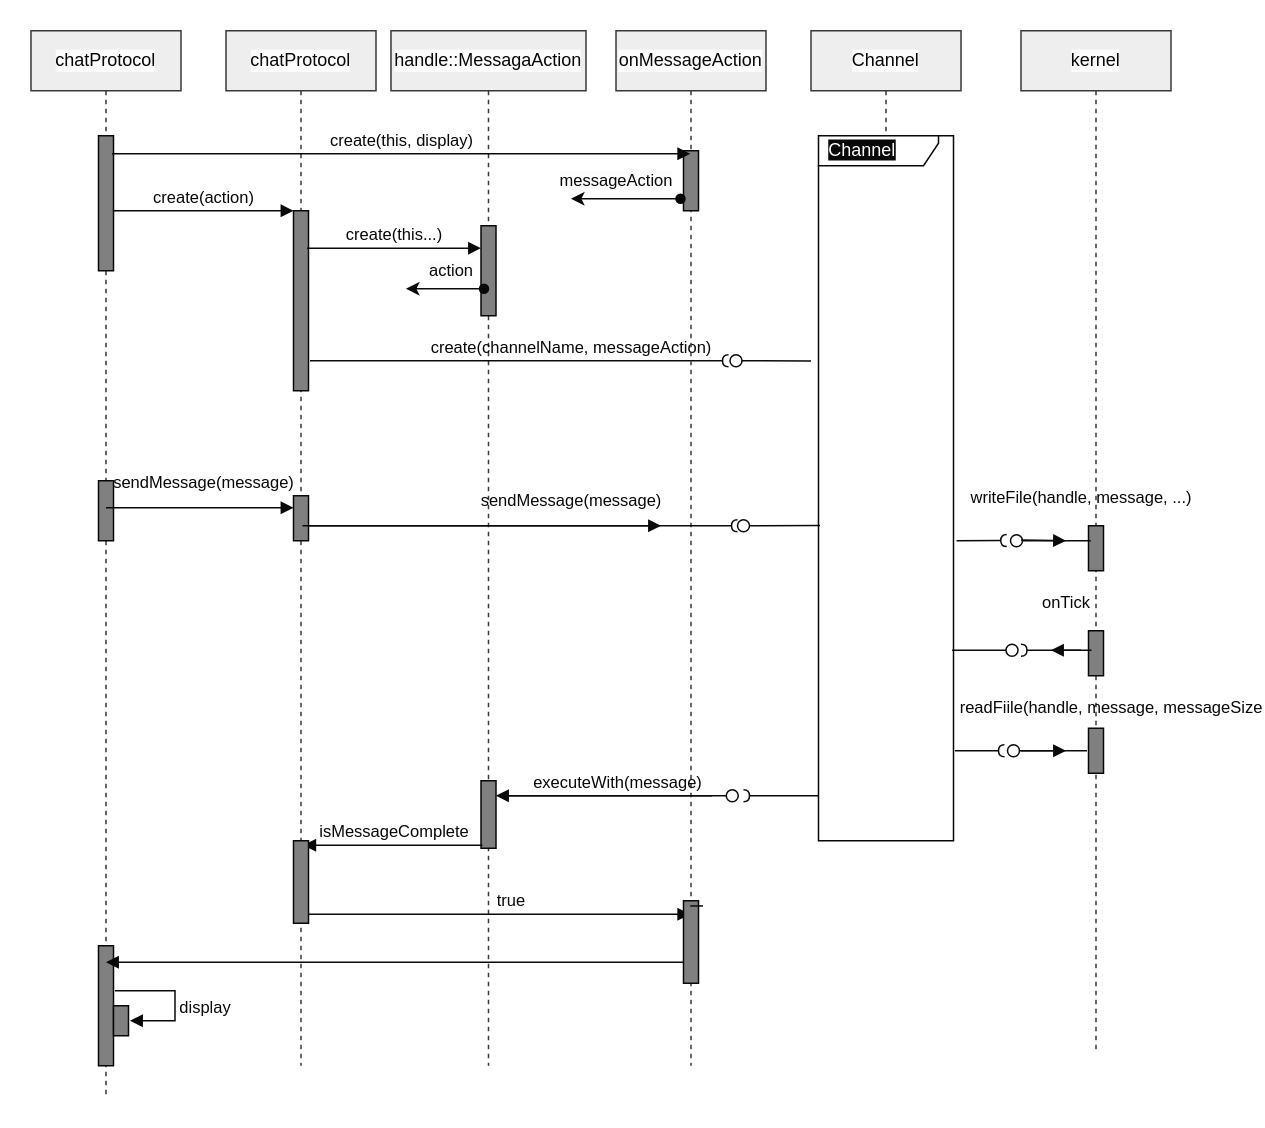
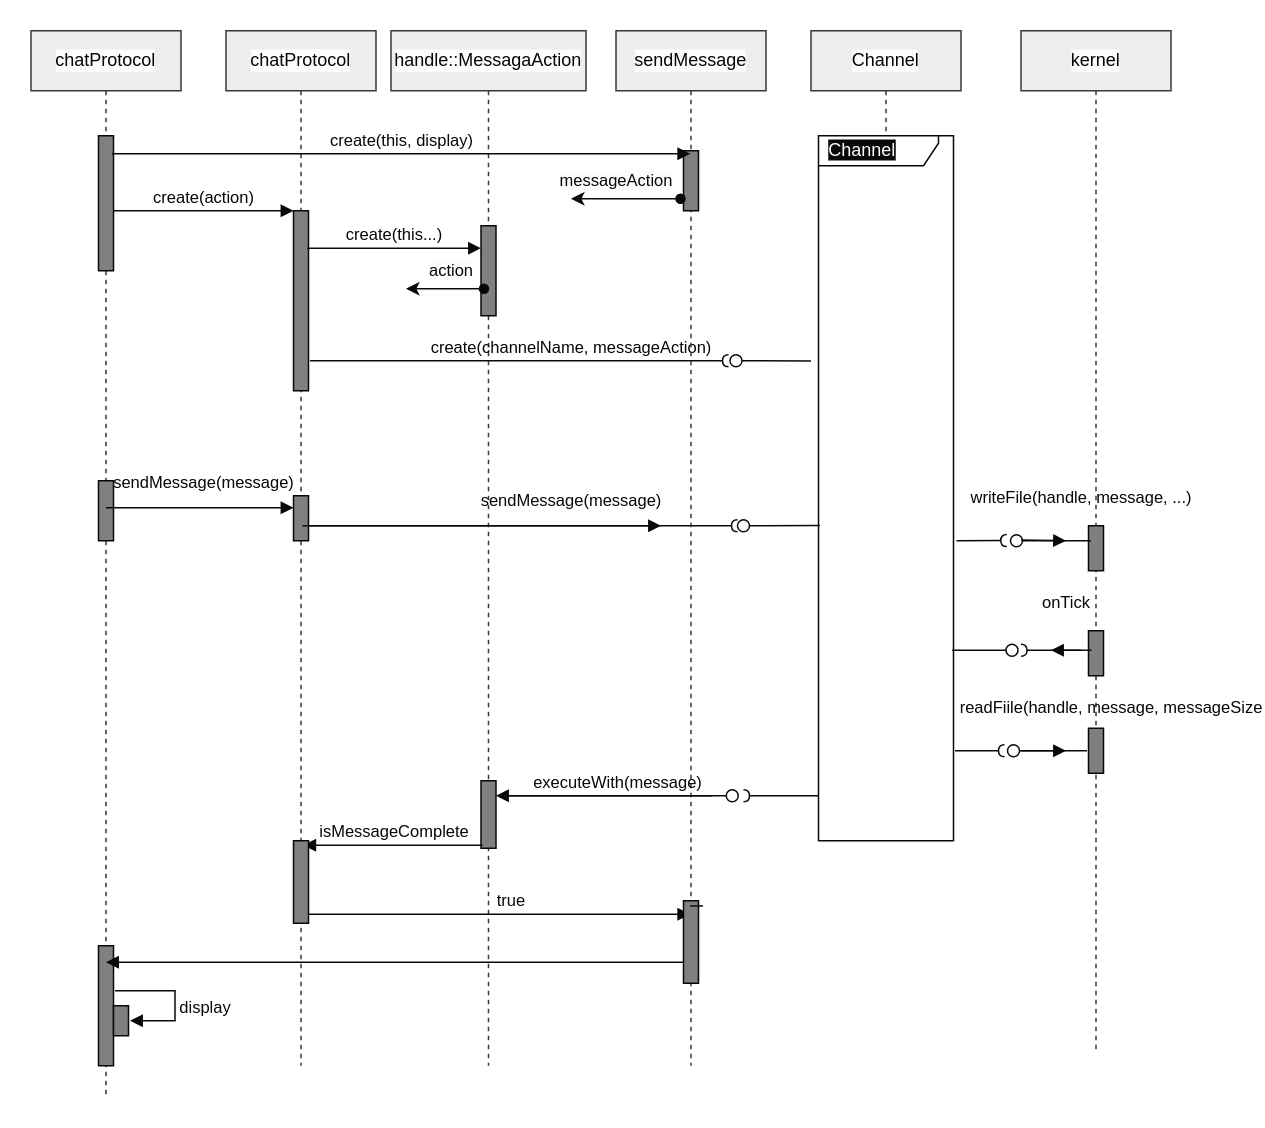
  <mxCell id="0" />
  <mxCell id="1" parent="0" />
  <mxCell id="2" value="Channel" style="shape=umlLifeline;perimeter=lifelinePerimeter;whiteSpace=wrap;html=1;container=1;collapsible=0;recursiveResize=0;outlineConnect=0;labelBackgroundColor=#FCFCFC;strokeColor=#36393d;fillColor=#eeeeee;fontColor=#050505;" vertex="1" parent="1"><mxGeometry x="540" y="20" width="100" height="70" as="geometry" /></mxCell>
  <mxCell id="3" value="chatProtocol" style="shape=umlLifeline;perimeter=lifelinePerimeter;whiteSpace=wrap;html=1;container=1;collapsible=0;recursiveResize=0;outlineConnect=0;labelBackgroundColor=#FCFCFC;strokeColor=#36393d;fillColor=#eeeeee;fontColor=#050505;" vertex="1" parent="1"><mxGeometry x="20" y="20" width="100" height="710" as="geometry" /></mxCell>
  <mxCell id="4" value="" style="html=1;points=[];perimeter=orthogonalPerimeter;fillColor=#808080;labelBackgroundColor=#FCFCFC;fontColor=#050505;strokeColor=#080808;" vertex="1" parent="3"><mxGeometry x="45" y="70" width="10" height="90" as="geometry" /></mxCell>
  <mxCell id="5" value="" style="html=1;points=[];perimeter=orthogonalPerimeter;fillColor=#808080;labelBackgroundColor=#FCFCFC;fontColor=#050505;strokeColor=#080808;" vertex="1" parent="3"><mxGeometry x="45" y="300" width="10" height="40" as="geometry" /></mxCell>
  <mxCell id="6" value="" style="html=1;points=[];perimeter=orthogonalPerimeter;fillColor=#808080;labelBackgroundColor=#FCFCFC;fontColor=#050505;strokeColor=#080808;" vertex="1" parent="3"><mxGeometry x="45" y="610" width="10" height="80" as="geometry" /></mxCell>
  <mxCell id="7" value="" style="html=1;points=[];perimeter=orthogonalPerimeter;fillColor=#808080;labelBackgroundColor=#FCFCFC;fontColor=#050505;strokeColor=#080808;" vertex="1" parent="3"><mxGeometry x="55" y="650" width="10" height="20" as="geometry" /></mxCell>
  <mxCell id="8" value="display" style="html=1;verticalAlign=bottom;labelBackgroundColor=none;endArrow=block;endFill=1;fontColor=#080808;strokeColor=#0A0A0A;rounded=0;" edge="1" parent="3"><mxGeometry x="0.333" y="-20" width="160" relative="1" as="geometry"><mxPoint x="56" y="640" as="sourcePoint" /><mxPoint x="66" y="660" as="targetPoint" /><mxPoint x="20" y="20" as="offset" /><Array as="points"><mxPoint x="96" y="640" /><mxPoint x="96" y="660" /></Array></mxGeometry></mxCell>
  <mxCell id="9" value="chatProtocol" style="shape=umlLifeline;perimeter=lifelinePerimeter;whiteSpace=wrap;html=1;container=1;collapsible=0;recursiveResize=0;outlineConnect=0;labelBackgroundColor=#FCFCFC;strokeColor=#36393d;fillColor=#eeeeee;fontColor=#080808;" vertex="1" parent="1"><mxGeometry x="150" y="20" width="100" height="690" as="geometry" /></mxCell>
  <mxCell id="10" value="" style="html=1;points=[];perimeter=orthogonalPerimeter;fillColor=#808080;labelBackgroundColor=#FCFCFC;fontColor=#050505;strokeColor=#080808;" vertex="1" parent="9"><mxGeometry x="45" y="120" width="10" height="120" as="geometry" /></mxCell>
  <mxCell id="11" value="" style="html=1;points=[];perimeter=orthogonalPerimeter;fillColor=#808080;labelBackgroundColor=#FCFCFC;fontColor=#050505;strokeColor=#080808;" vertex="1" parent="9"><mxGeometry x="45" y="310" width="10" height="30" as="geometry" /></mxCell>
  <mxCell id="12" value="handle::MessagaAction" style="shape=umlLifeline;perimeter=lifelinePerimeter;whiteSpace=wrap;html=1;container=1;collapsible=0;recursiveResize=0;outlineConnect=0;labelBackgroundColor=#FCFCFC;strokeColor=#36393d;fillColor=#eeeeee;fontColor=#080808;" vertex="1" parent="1"><mxGeometry x="260" y="20" width="130" height="690" as="geometry" /></mxCell>
  <mxCell id="13" value="" style="html=1;points=[];perimeter=orthogonalPerimeter;fillColor=#808080;labelBackgroundColor=#FCFCFC;fontColor=#050505;strokeColor=#080808;" vertex="1" parent="12"><mxGeometry x="60" y="130" width="10" height="60" as="geometry" /></mxCell>
  <mxCell id="14" value="" style="ellipse;html=1;fillColor=#000000;labelBackgroundColor=#FCFCFC;fontColor=#080808;strokeColor=#080808;strokeWidth=3;" vertex="1" parent="12"><mxGeometry x="60" y="170" width="4" height="4" as="geometry" /></mxCell>
  <mxCell id="15" value="create(channelName, messageAction)" style="html=1;verticalAlign=bottom;labelBackgroundColor=none;endArrow=halfCircle;endFill=0;endSize=2;fontColor=#080808;strokeColor=#0A0A0A;exitX=1.1;exitY=0.833;exitDx=0;exitDy=0;exitPerimeter=0;" edge="1" parent="12" source="10"><mxGeometry x="0.247" width="160" relative="1" as="geometry"><mxPoint x="-50" y="220" as="sourcePoint" /><mxPoint x="225" y="220" as="targetPoint" /><mxPoint as="offset" /></mxGeometry></mxCell>
  <mxCell id="16" value="" style="html=1;points=[];perimeter=orthogonalPerimeter;fillColor=#808080;labelBackgroundColor=#FCFCFC;fontColor=#050505;strokeColor=#080808;" vertex="1" parent="12"><mxGeometry x="60" y="500" width="10" height="45" as="geometry" /></mxCell>
- <mxCell id="17" value="onMessageAction" style="shape=umlLifeline;perimeter=lifelinePerimeter;whiteSpace=wrap;html=1;container=1;collapsible=0;recursiveResize=0;outlineConnect=0;labelBackgroundColor=#FCFCFC;strokeColor=#36393d;fillColor=#eeeeee;fontColor=#080808;" vertex="1" parent="1"><mxGeometry x="410" y="20" width="100" height="690" as="geometry" /></mxCell>
+ <mxCell id="17" value="sendMessage" style="shape=umlLifeline;perimeter=lifelinePerimeter;whiteSpace=wrap;html=1;container=1;collapsible=0;recursiveResize=0;outlineConnect=0;labelBackgroundColor=#FCFCFC;strokeColor=#36393d;fillColor=#eeeeee;fontColor=#080808;" vertex="1" parent="1"><mxGeometry x="410" y="20" width="100" height="690" as="geometry" /></mxCell>
  <mxCell id="18" value="" style="html=1;points=[];perimeter=orthogonalPerimeter;fillColor=#808080;labelBackgroundColor=#FCFCFC;fontColor=#050505;strokeColor=#080808;" vertex="1" parent="17"><mxGeometry x="45" y="80" width="10" height="40" as="geometry" /></mxCell>
  <mxCell id="19" value="" style="html=1;verticalAlign=bottom;labelBackgroundColor=none;endArrow=oval;endFill=0;endSize=8;fontColor=#080808;strokeColor=#0A0A0A;exitX=0.011;exitY=0.553;exitDx=0;exitDy=0;exitPerimeter=0;" edge="1" parent="17" source="32"><mxGeometry width="160" relative="1" as="geometry"><mxPoint x="125" y="330" as="sourcePoint" /><mxPoint x="85" y="330" as="targetPoint" /><Array as="points" /></mxGeometry></mxCell>
  <mxCell id="20" value="" style="html=1;verticalAlign=bottom;labelBackgroundColor=none;endArrow=block;endFill=1;fontColor=#080808;strokeColor=#0A0A0A;entryX=1.6;entryY=0.156;entryDx=0;entryDy=0;entryPerimeter=0;" edge="1" parent="17"><mxGeometry x="0.043" y="8" width="160" relative="1" as="geometry"><mxPoint x="64" y="510" as="sourcePoint" /><mxPoint x="-80" y="510.02" as="targetPoint" /><mxPoint as="offset" /></mxGeometry></mxCell>
  <mxCell id="21" value="kernel" style="shape=umlLifeline;perimeter=lifelinePerimeter;whiteSpace=wrap;html=1;container=1;collapsible=0;recursiveResize=0;outlineConnect=0;labelBackgroundColor=#FCFCFC;strokeColor=#36393d;fillColor=#eeeeee;fontColor=#050505;" vertex="1" parent="1"><mxGeometry x="680" y="20" width="100" height="680" as="geometry" /></mxCell>
  <mxCell id="22" value="" style="html=1;points=[];perimeter=orthogonalPerimeter;fillColor=#808080;labelBackgroundColor=#FCFCFC;fontColor=#050505;strokeColor=#080808;" vertex="1" parent="21"><mxGeometry x="45" y="330" width="10" height="30" as="geometry" /></mxCell>
  <mxCell id="23" value="" style="html=1;points=[];perimeter=orthogonalPerimeter;fillColor=#808080;labelBackgroundColor=#FCFCFC;fontColor=#050505;strokeColor=#080808;" vertex="1" parent="21"><mxGeometry x="45" y="400" width="10" height="30" as="geometry" /></mxCell>
  <mxCell id="24" value="" style="html=1;points=[];perimeter=orthogonalPerimeter;fillColor=#808080;labelBackgroundColor=#FCFCFC;fontColor=#050505;strokeColor=#080808;" vertex="1" parent="21"><mxGeometry x="45" y="465" width="10" height="30" as="geometry" /></mxCell>
  <mxCell id="25" value="messageAction" style="edgeStyle=none;html=1;labelBackgroundColor=#FCFCFC;fontColor=#080808;strokeColor=#0A0A0A;" edge="1" parent="1" source="26"><mxGeometry x="0.155" y="-12" relative="1" as="geometry"><mxPoint x="380" y="132" as="targetPoint" /><mxPoint as="offset" /></mxGeometry></mxCell>
  <mxCell id="26" value="" style="ellipse;html=1;fillColor=#000000;labelBackgroundColor=#FCFCFC;fontColor=#080808;strokeColor=#080808;strokeWidth=3;" vertex="1" parent="1"><mxGeometry x="451" y="130" width="4" height="4" as="geometry" /></mxCell>
  <mxCell id="27" value="" style="endArrow=none;html=1;rounded=0;align=center;verticalAlign=top;endFill=0;labelBackgroundColor=none;endSize=6;fontColor=#080808;strokeColor=#0A0A0A;exitX=0.1;exitY=0.825;exitDx=0;exitDy=0;exitPerimeter=0;" edge="1" parent="1" source="18" target="26"><mxGeometry relative="1" as="geometry"><mxPoint x="400" y="133" as="targetPoint" /><mxPoint x="456" y="133" as="sourcePoint" /></mxGeometry></mxCell>
  <mxCell id="28" value="create(action)" style="html=1;verticalAlign=bottom;labelBackgroundColor=none;endArrow=block;endFill=1;fontColor=#080808;strokeColor=#0A0A0A;" edge="1" parent="1" source="4" target="10"><mxGeometry width="160" relative="1" as="geometry"><mxPoint x="95" y="110" as="sourcePoint" /><mxPoint x="469.5" y="110" as="targetPoint" /></mxGeometry></mxCell>
  <mxCell id="29" value="create(this...)" style="html=1;verticalAlign=bottom;labelBackgroundColor=none;endArrow=block;endFill=1;fontColor=#080808;strokeColor=#0A0A0A;exitX=0.9;exitY=0.208;exitDx=0;exitDy=0;exitPerimeter=0;" edge="1" parent="1" source="10" target="13"><mxGeometry width="160" relative="1" as="geometry"><mxPoint x="105" y="120" as="sourcePoint" /><mxPoint x="479.5" y="120" as="targetPoint" /></mxGeometry></mxCell>
  <mxCell id="30" value="&lt;span style=&quot;background-color: rgb(252 , 252 , 252)&quot;&gt;action&lt;/span&gt;" style="edgeStyle=none;html=1;fontColor=#080808;strokeColor=#0A0A0A;" edge="1" parent="1" source="14"><mxGeometry x="-0.2" y="-12" relative="1" as="geometry"><mxPoint x="270" y="192" as="targetPoint" /><mxPoint as="offset" /></mxGeometry></mxCell>
  <mxCell id="31" value="" style="html=1;verticalAlign=bottom;labelBackgroundColor=none;endArrow=oval;endFill=0;endSize=8;fontColor=#080808;strokeColor=#0A0A0A;exitX=0;exitY=0.463;exitDx=0;exitDy=0;exitPerimeter=0;" edge="1" parent="1"><mxGeometry width="160" relative="1" as="geometry"><mxPoint x="540" y="240.16" as="sourcePoint" /><mxPoint x="490" y="240" as="targetPoint" /><Array as="points" /></mxGeometry></mxCell>
  <mxCell id="32" value="&lt;font style=&quot;background-color: rgb(8 , 8 , 8)&quot; color=&quot;#ffffff&quot;&gt;Channel&lt;/font&gt;" style="shape=umlFrame;whiteSpace=wrap;html=1;width=80;height=20;boundedLbl=1;verticalAlign=middle;align=left;spacingLeft=5;strokeColor=#080808;" vertex="1" parent="1"><mxGeometry x="545" y="90" width="90" height="470" as="geometry" /></mxCell>
  <mxCell id="33" value="sendMessage(message)" style="html=1;verticalAlign=bottom;labelBackgroundColor=none;endArrow=block;endFill=1;fontColor=#080808;strokeColor=#0A0A0A;entryX=0;entryY=0.3;entryDx=0;entryDy=0;entryPerimeter=0;exitX=0.5;exitY=0.45;exitDx=0;exitDy=0;exitPerimeter=0;" edge="1" parent="1" source="5"><mxGeometry x="0.043" y="8" width="160" relative="1" as="geometry"><mxPoint x="85" y="338" as="sourcePoint" /><mxPoint x="195" y="338" as="targetPoint" /><mxPoint as="offset" /></mxGeometry></mxCell>
  <mxCell id="34" value="create(this, display)" style="html=1;verticalAlign=bottom;labelBackgroundColor=none;endArrow=block;endFill=1;fontColor=#080808;strokeColor=#0A0A0A;exitX=0.9;exitY=0.133;exitDx=0;exitDy=0;exitPerimeter=0;" edge="1" parent="1" source="4" target="17"><mxGeometry width="160" relative="1" as="geometry"><mxPoint x="85" y="100" as="sourcePoint" /><mxPoint x="245" y="100" as="targetPoint" /></mxGeometry></mxCell>
  <mxCell id="35" value="sendMessage(message)" style="html=1;verticalAlign=bottom;labelBackgroundColor=none;endArrow=block;endFill=1;fontColor=#080808;strokeColor=#0A0A0A;exitX=1;exitY=0.6;exitDx=0;exitDy=0;exitPerimeter=0;" edge="1" parent="1"><mxGeometry x="0.489" y="8" width="160" relative="1" as="geometry"><mxPoint x="205" y="350" as="sourcePoint" /><mxPoint x="440" y="350" as="targetPoint" /><mxPoint as="offset" /></mxGeometry></mxCell>
  <mxCell id="36" value="" style="html=1;verticalAlign=bottom;labelBackgroundColor=none;endArrow=halfCircle;endFill=0;endSize=2;fontColor=#080808;strokeColor=#0A0A0A;" edge="1" parent="1"><mxGeometry width="160" relative="1" as="geometry"><mxPoint x="201" y="350" as="sourcePoint" /><mxPoint x="491" y="350" as="targetPoint" /></mxGeometry></mxCell>
  <mxCell id="37" value="" style="html=1;verticalAlign=bottom;labelBackgroundColor=none;endArrow=halfCircle;endFill=0;endSize=2;fontColor=#080808;strokeColor=#0A0A0A;" edge="1" parent="1"><mxGeometry width="160" relative="1" as="geometry"><mxPoint x="545" y="530" as="sourcePoint" /><mxPoint x="495" y="530" as="targetPoint" /></mxGeometry></mxCell>
  <mxCell id="38" value="executeWith(message)" style="html=1;verticalAlign=bottom;labelBackgroundColor=none;endArrow=oval;endFill=0;endSize=8;fontColor=#080808;strokeColor=#0A0A0A;" edge="1" parent="1"><mxGeometry width="160" relative="1" as="geometry"><mxPoint x="334" y="530" as="sourcePoint" /><mxPoint x="487.5" y="530" as="targetPoint" /><Array as="points" /></mxGeometry></mxCell>
  <mxCell id="39" value="isMessageComplete" style="html=1;verticalAlign=bottom;labelBackgroundColor=none;endArrow=block;endFill=1;fontColor=#080808;strokeColor=#0A0A0A;exitX=-0.1;exitY=0.911;exitDx=0;exitDy=0;exitPerimeter=0;" edge="1" parent="1"><mxGeometry x="-0.013" width="160" relative="1" as="geometry"><mxPoint x="321" y="562.995" as="sourcePoint" /><mxPoint x="201.5" y="562.995" as="targetPoint" /><mxPoint as="offset" /></mxGeometry></mxCell>
  <mxCell id="40" value="true" style="html=1;verticalAlign=bottom;labelBackgroundColor=none;endArrow=block;endFill=1;fontColor=#080808;strokeColor=#0A0A0A;exitX=1;exitY=0.891;exitDx=0;exitDy=0;exitPerimeter=0;" edge="1" parent="1" source="51" target="17"><mxGeometry x="0.061" width="160" relative="1" as="geometry"><mxPoint x="80" y="348" as="sourcePoint" /><mxPoint x="205" y="348" as="targetPoint" /><mxPoint as="offset" /></mxGeometry></mxCell>
  <mxCell id="41" value="" style="html=1;verticalAlign=bottom;labelBackgroundColor=none;endArrow=block;endFill=1;fontColor=#080808;strokeColor=#0A0A0A;startArrow=none;" edge="1" parent="1"><mxGeometry x="0.043" y="8" width="160" relative="1" as="geometry"><mxPoint x="455" y="641" as="sourcePoint" /><mxPoint x="70" y="641" as="targetPoint" /><mxPoint as="offset" /><Array as="points"><mxPoint x="220" y="641" /></Array></mxGeometry></mxCell>
  <mxCell id="42" value="" style="html=1;verticalAlign=bottom;labelBackgroundColor=none;endArrow=oval;endFill=0;endSize=8;fontColor=#080808;strokeColor=#0A0A0A;" edge="1" parent="1"><mxGeometry width="160" relative="1" as="geometry"><mxPoint x="726.5" y="360" as="sourcePoint" /><mxPoint x="677" y="360" as="targetPoint" /><Array as="points" /></mxGeometry></mxCell>
  <mxCell id="43" value="" style="html=1;verticalAlign=bottom;labelBackgroundColor=none;endArrow=halfCircle;endFill=0;endSize=2;fontColor=#080808;strokeColor=#0A0A0A;" edge="1" parent="1"><mxGeometry width="160" relative="1" as="geometry"><mxPoint x="637" y="360" as="sourcePoint" /><mxPoint x="670.5" y="359.9" as="targetPoint" /></mxGeometry></mxCell>
  <mxCell id="44" value="writeFile(handle, message, ...)" style="html=1;verticalAlign=bottom;labelBackgroundColor=none;endArrow=block;endFill=1;fontColor=#080808;strokeColor=#0A0A0A;exitX=0.9;exitY=0.208;exitDx=0;exitDy=0;exitPerimeter=0;" edge="1" parent="1"><mxGeometry x="1" y="22" width="160" relative="1" as="geometry"><mxPoint x="680" y="359.5" as="sourcePoint" /><mxPoint x="710" y="360" as="targetPoint" /><mxPoint x="10" y="2" as="offset" /></mxGeometry></mxCell>
  <mxCell id="45" value="" style="html=1;verticalAlign=bottom;labelBackgroundColor=none;endArrow=halfCircle;endFill=0;endSize=2;fontColor=#080808;strokeColor=#0A0A0A;exitX=1.022;exitY=0.949;exitDx=0;exitDy=0;exitPerimeter=0;" edge="1" parent="1"><mxGeometry width="160" relative="1" as="geometry"><mxPoint x="635.98" y="500.07" as="sourcePoint" /><mxPoint x="669" y="500" as="targetPoint" /></mxGeometry></mxCell>
  <mxCell id="46" value="" style="html=1;verticalAlign=bottom;labelBackgroundColor=none;endArrow=oval;endFill=0;endSize=8;fontColor=#080808;strokeColor=#0A0A0A;exitX=-0.1;exitY=0.5;exitDx=0;exitDy=0;exitPerimeter=0;" edge="1" parent="1" source="24"><mxGeometry width="160" relative="1" as="geometry"><mxPoint x="720" y="500" as="sourcePoint" /><mxPoint x="675" y="500" as="targetPoint" /><Array as="points" /></mxGeometry></mxCell>
  <mxCell id="47" value="readFiile(handle, message, messageSize" style="html=1;verticalAlign=bottom;labelBackgroundColor=none;endArrow=block;endFill=1;fontColor=#080808;strokeColor=#0A0A0A;" edge="1" parent="1"><mxGeometry x="1" y="36" width="160" relative="1" as="geometry"><mxPoint x="680" y="500" as="sourcePoint" /><mxPoint x="710" y="500" as="targetPoint" /><mxPoint x="30" y="16" as="offset" /></mxGeometry></mxCell>
  <mxCell id="48" value="" style="html=1;verticalAlign=bottom;labelBackgroundColor=none;endArrow=halfCircle;endFill=0;endSize=2;fontColor=#080808;strokeColor=#0A0A0A;exitX=0.1;exitY=0.433;exitDx=0;exitDy=0;exitPerimeter=0;" edge="1" parent="1"><mxGeometry width="160" relative="1" as="geometry"><mxPoint x="727" y="432.99" as="sourcePoint" /><mxPoint x="680" y="433" as="targetPoint" /></mxGeometry></mxCell>
  <mxCell id="49" value="" style="html=1;verticalAlign=bottom;labelBackgroundColor=none;endArrow=oval;endFill=0;endSize=8;fontColor=#080808;strokeColor=#0A0A0A;exitX=1.056;exitY=0.8;exitDx=0;exitDy=0;exitPerimeter=0;" edge="1" parent="1"><mxGeometry width="160" relative="1" as="geometry"><mxPoint x="634.04" y="433" as="sourcePoint" /><mxPoint x="674" y="433" as="targetPoint" /><Array as="points" /></mxGeometry></mxCell>
  <mxCell id="50" value="onTick" style="html=1;verticalAlign=bottom;labelBackgroundColor=none;endArrow=block;endFill=1;fontColor=#080808;strokeColor=#0A0A0A;" edge="1" parent="1"><mxGeometry y="-23" width="160" relative="1" as="geometry"><mxPoint x="720" y="433" as="sourcePoint" /><mxPoint x="700" y="433" as="targetPoint" /><mxPoint as="offset" /></mxGeometry></mxCell>
  <mxCell id="51" value="" style="html=1;points=[];perimeter=orthogonalPerimeter;fillColor=#808080;labelBackgroundColor=#FCFCFC;fontColor=#050505;strokeColor=#080808;" vertex="1" parent="1"><mxGeometry x="195" y="560" width="10" height="55" as="geometry" /></mxCell>
  <mxCell id="52" value="" style="html=1;points=[];perimeter=orthogonalPerimeter;fillColor=#808080;labelBackgroundColor=#FCFCFC;fontColor=#050505;strokeColor=#080808;" vertex="1" parent="1"><mxGeometry x="455" y="600" width="10" height="55" as="geometry" /></mxCell>
  <mxCell id="53" value="" style="html=1;verticalAlign=bottom;labelBackgroundColor=none;endArrow=none;endFill=1;fontColor=#080808;strokeColor=#0A0A0A;startArrow=none;entryX=1.3;entryY=0.063;entryDx=0;entryDy=0;entryPerimeter=0;" edge="1" parent="1" source="17" target="52"><mxGeometry x="0.043" y="8" width="160" relative="1" as="geometry"><mxPoint x="459.5" y="635.04" as="sourcePoint" /><mxPoint x="78" y="635.04" as="targetPoint" /><mxPoint as="offset" /></mxGeometry></mxCell>
